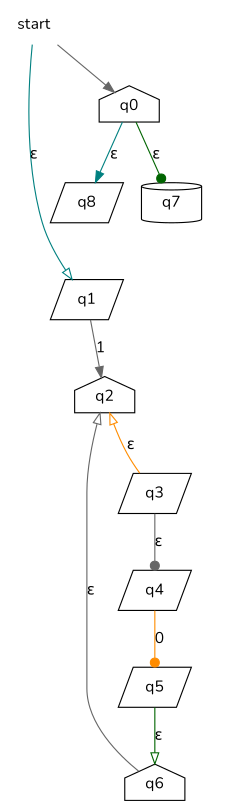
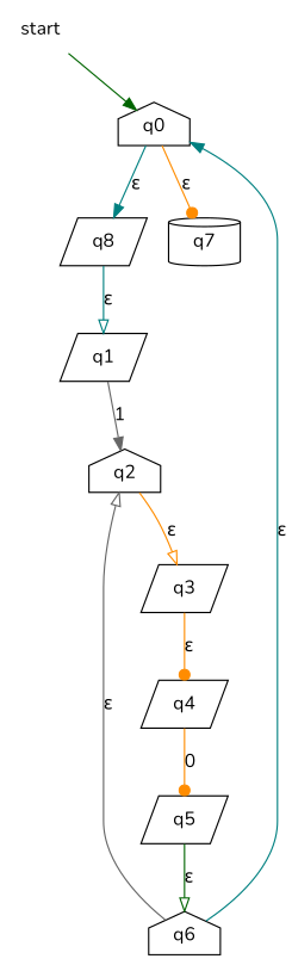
  digraph {
    fontname=Nunito
    node [fontname=Nunito shape=parallelogram]
    edge [arrowhead=normal color=gray40 fontname=Nunito]
    start [shape=none]
    q0 [shape=house]
    q7 [shape=cylinder]
    q8
    q1
    q2 [shape=house]
    q3
    q4
    q5
    q6 [shape=house]
-   start -> q0
-   q0 -> q7 [arrowhead=dot color=darkgreen label="&epsilon;"]
+   start -> q0 [color=darkgreen]
+   q0 -> q7 [arrowhead=dot color=darkorange label="&epsilon;"]
    q0 -> q8 [color=teal label="&epsilon;"]
-   start -> q1 [arrowhead=onormal color=teal label="&epsilon;"]
+   q8 -> q1 [arrowhead=onormal color=teal label="&epsilon;"]
    q1 -> q2 [label=1]
-   q3 -> q2 [arrowhead=onormal color=darkorange label="&epsilon;"]
-   q3 -> q4 [arrowhead=dot label="&epsilon;"]
+   q2 -> q3 [arrowhead=onormal color=darkorange label="&epsilon;"]
+   q3 -> q4 [arrowhead=dot color=darkorange label="&epsilon;"]
    q4 -> q5 [arrowhead=dot color=darkorange label=0]
    q5 -> q6 [arrowhead=onormal color=darkgreen label="&epsilon;"]
+   q6 -> q0 [color=teal label="&epsilon;"]
    q6 -> q2 [arrowhead=onormal label="&epsilon;"]
  }
